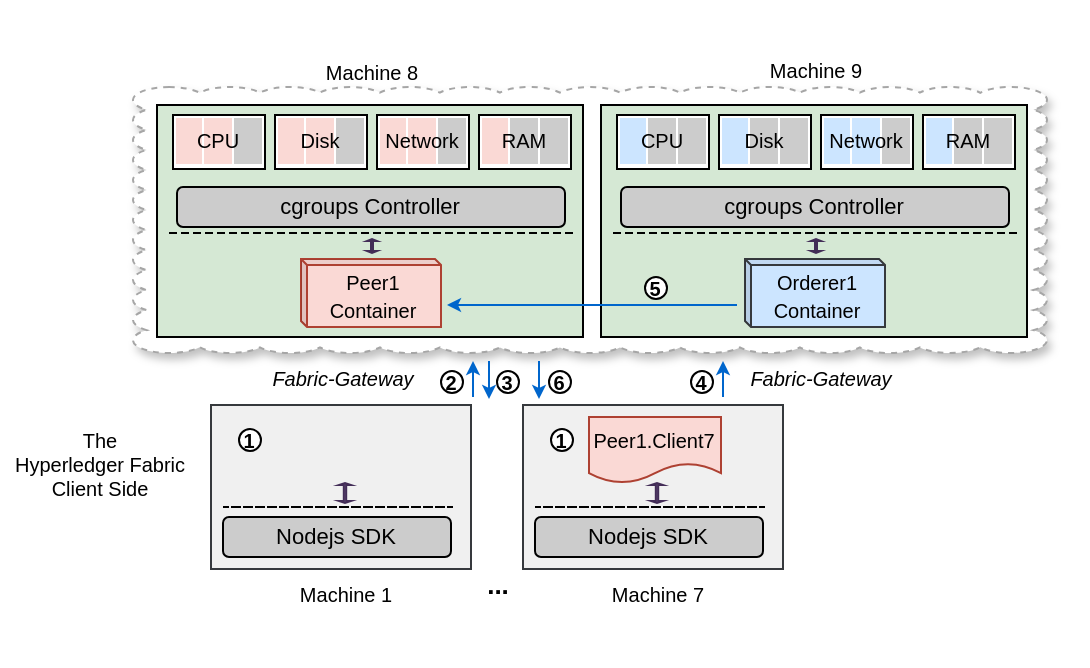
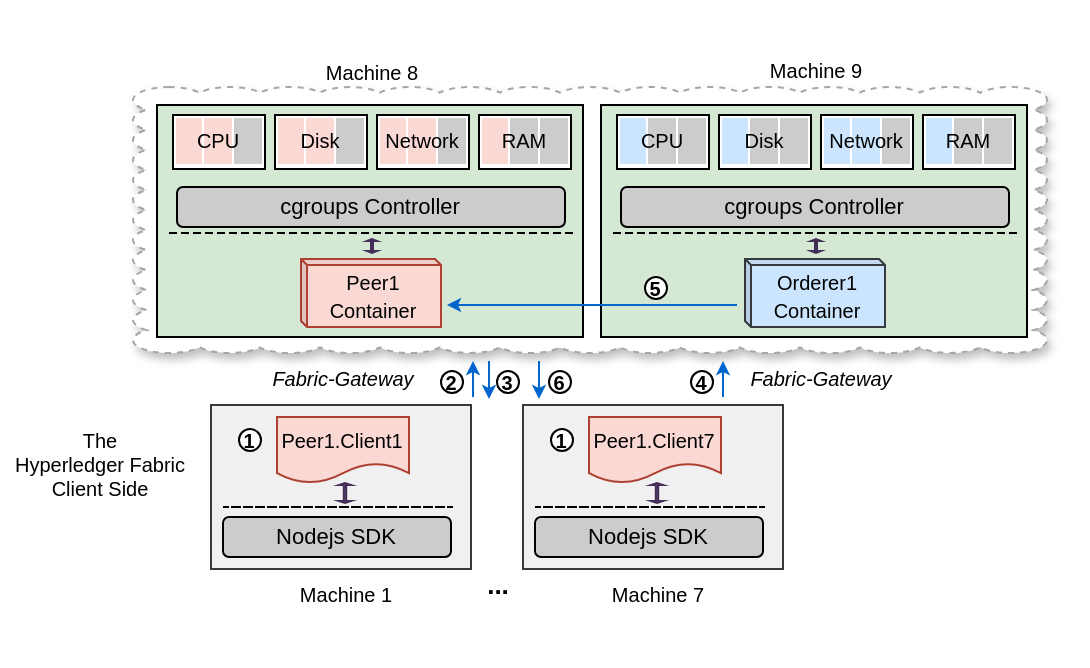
  <mxCell id="0" />
  <mxCell id="1" parent="0" />
  <mxCell id="2" value="" style="whiteSpace=wrap;html=1;shape=mxgraph.basic.cloud_rect;gradientColor=none;strokeColor=#A6A6A6;shadow=1;strokeWidth=1;perimeterSpacing=0;sketch=0;dashed=1;" parent="1" vertex="1"><mxGeometry x="66" y="43" width="457" height="133" as="geometry" /></mxCell>
  <mxCell id="3" value="&lt;font style=&quot;font-size: 10px;&quot;&gt;Machine 9&lt;/font&gt;" style="text;html=1;strokeColor=none;fillColor=none;align=center;verticalAlign=middle;whiteSpace=wrap;rounded=0;fontSize=10;" parent="1" vertex="1"><mxGeometry x="378" y="20" width="60" height="30" as="geometry" /></mxCell>
  <mxCell id="4" value="" style="rounded=0;whiteSpace=wrap;html=1;fillColor=#D5E8D4;" parent="1" vertex="1"><mxGeometry x="78" y="52" width="213" height="116" as="geometry" /></mxCell>
  <mxCell id="5" value="cgroups Controller" style="rounded=1;whiteSpace=wrap;html=1;fillColor=#CCCCCC;strokeColor=#000000;fontSize=11;" parent="1" vertex="1"><mxGeometry x="88" y="93" width="194" height="20" as="geometry" /></mxCell>
  <mxCell id="6" value="" style="endArrow=none;dashed=1;html=1;rounded=0;fontColor=#000000;shape=link;sketch=0;width=0;endSize=29;" parent="1" edge="1"><mxGeometry width="50" height="50" relative="1" as="geometry"><mxPoint x="286" y="116" as="sourcePoint" /><mxPoint x="84" y="116" as="targetPoint" /></mxGeometry></mxCell>
  <mxCell id="7" value="" style="html=1;shadow=0;dashed=0;align=center;verticalAlign=middle;shape=mxgraph.arrows2.twoWayArrow;dy=0.8;dx=1.0;fontColor=#ffffff;strokeColor=#432D57;fillColor=#76608a;direction=south;" parent="1" vertex="1"><mxGeometry x="183" y="119" width="5" height="7" as="geometry" /></mxCell>
  <mxCell id="8" value="" style="rounded=0;whiteSpace=wrap;html=1;shadow=0;labelBackgroundColor=none;fontSize=10;fontColor=#000000;strokeColor=#000000;fillColor=#FFFFFF;" parent="1" vertex="1"><mxGeometry x="86" y="57" width="46" height="27" as="geometry" /></mxCell>
  <mxCell id="9" value="" style="rounded=0;whiteSpace=wrap;html=1;shadow=0;fontSize=10;strokeColor=#FFFFFF;fillColor=#fad9d5;imageWidth=21;imageHeight=21;absoluteArcSize=1;" parent="1" vertex="1"><mxGeometry x="87" y="58" width="15" height="24" as="geometry" /></mxCell>
  <mxCell id="10" value="" style="rounded=0;whiteSpace=wrap;html=1;shadow=0;fontSize=10;strokeColor=#FFFFFF;fillColor=#fad9d5;imageWidth=21;imageHeight=21;absoluteArcSize=1;" parent="1" vertex="1"><mxGeometry x="101" y="58" width="15" height="24" as="geometry" /></mxCell>
  <mxCell id="11" value="" style="rounded=0;whiteSpace=wrap;html=1;shadow=0;fontSize=10;fontColor=#000000;strokeColor=#FFFFFF;fillColor=#CCCCCC;imageWidth=21;imageHeight=21;absoluteArcSize=1;" parent="1" vertex="1"><mxGeometry x="116" y="58" width="15" height="24" as="geometry" /></mxCell>
  <mxCell id="12" value="CPU" style="text;html=1;strokeColor=none;fillColor=none;align=center;verticalAlign=middle;whiteSpace=wrap;rounded=0;fontSize=10;" parent="1" vertex="1"><mxGeometry x="82" y="58" width="54" height="24" as="geometry" /></mxCell>
  <mxCell id="13" value="" style="rounded=0;whiteSpace=wrap;html=1;shadow=0;labelBackgroundColor=none;fontSize=10;fontColor=#000000;strokeColor=#000000;fillColor=#FFFFFF;" parent="1" vertex="1"><mxGeometry x="137" y="57" width="46" height="27" as="geometry" /></mxCell>
  <mxCell id="14" value="" style="rounded=0;whiteSpace=wrap;html=1;shadow=0;fontSize=10;strokeColor=#FFFFFF;fillColor=#fad9d5;imageWidth=21;imageHeight=21;absoluteArcSize=1;" parent="1" vertex="1"><mxGeometry x="138" y="58" width="15" height="24" as="geometry" /></mxCell>
  <mxCell id="15" value="" style="rounded=0;whiteSpace=wrap;html=1;shadow=0;fontSize=10;strokeColor=#FFFFFF;fillColor=#fad9d5;imageWidth=21;imageHeight=21;absoluteArcSize=1;" parent="1" vertex="1"><mxGeometry x="152" y="58" width="15" height="24" as="geometry" /></mxCell>
  <mxCell id="16" value="" style="rounded=0;whiteSpace=wrap;html=1;shadow=0;fontSize=10;fontColor=#000000;strokeColor=#FFFFFF;fillColor=#CCCCCC;imageWidth=21;imageHeight=21;absoluteArcSize=1;" parent="1" vertex="1"><mxGeometry x="167" y="58" width="15" height="24" as="geometry" /></mxCell>
  <mxCell id="17" value="Disk" style="text;html=1;strokeColor=none;fillColor=none;align=center;verticalAlign=middle;whiteSpace=wrap;rounded=0;fontSize=10;" parent="1" vertex="1"><mxGeometry x="133" y="58" width="54" height="24" as="geometry" /></mxCell>
  <mxCell id="18" value="" style="rounded=0;whiteSpace=wrap;html=1;shadow=0;labelBackgroundColor=none;fontSize=10;fontColor=#000000;strokeColor=#000000;fillColor=#FFFFFF;" parent="1" vertex="1"><mxGeometry x="188" y="57" width="46" height="27" as="geometry" /></mxCell>
  <mxCell id="19" value="" style="rounded=0;whiteSpace=wrap;html=1;shadow=0;fontSize=10;strokeColor=#FFFFFF;fillColor=#fad9d5;imageWidth=21;imageHeight=21;absoluteArcSize=1;" parent="1" vertex="1"><mxGeometry x="189" y="58" width="15" height="24" as="geometry" /></mxCell>
  <mxCell id="20" value="" style="rounded=0;whiteSpace=wrap;html=1;shadow=0;fontSize=10;strokeColor=#FFFFFF;fillColor=#fad9d5;imageWidth=21;imageHeight=21;absoluteArcSize=1;" parent="1" vertex="1"><mxGeometry x="203" y="58" width="15" height="24" as="geometry" /></mxCell>
  <mxCell id="21" value="" style="rounded=0;whiteSpace=wrap;html=1;shadow=0;fontSize=10;fontColor=#000000;strokeColor=#FFFFFF;fillColor=#CCCCCC;imageWidth=21;imageHeight=21;absoluteArcSize=1;" parent="1" vertex="1"><mxGeometry x="218" y="58" width="15" height="24" as="geometry" /></mxCell>
  <mxCell id="22" value="Network" style="text;html=1;strokeColor=none;fillColor=none;align=center;verticalAlign=middle;whiteSpace=wrap;rounded=0;fontSize=10;" parent="1" vertex="1"><mxGeometry x="184" y="58" width="54" height="24" as="geometry" /></mxCell>
  <mxCell id="23" value="&lt;font style=&quot;font-size: 10px;&quot;&gt;Peer1&lt;br style=&quot;&quot;&gt;Container&lt;/font&gt;" style="shape=cube;whiteSpace=wrap;html=1;boundedLbl=1;backgroundOutline=1;darkOpacity=0.05;darkOpacity2=0.1;shadow=0;size=3;fontSize=11;fillColor=#fad9d5;strokeColor=#ae4132;" parent="1" vertex="1"><mxGeometry x="150" y="129" width="70" height="34" as="geometry" /></mxCell>
  <mxCell id="24" value="&lt;font style=&quot;font-size: 10px;&quot;&gt;Machine 8&lt;/font&gt;" style="text;html=1;strokeColor=none;fillColor=none;align=center;verticalAlign=middle;whiteSpace=wrap;rounded=0;fontSize=10;" parent="1" vertex="1"><mxGeometry x="156" y="21" width="60" height="30" as="geometry" /></mxCell>
  <mxCell id="25" value="" style="rounded=0;whiteSpace=wrap;html=1;fillColor=#F0F0F0;strokeColor=#36393d;" parent="1" vertex="1"><mxGeometry x="261" y="202" width="130" height="82" as="geometry" /></mxCell>
  <mxCell id="26" value="Nodejs SDK" style="rounded=1;whiteSpace=wrap;html=1;fontSize=11;fillColor=#CCCCCC;strokeColor=#000000;" parent="1" vertex="1"><mxGeometry x="267" y="258" width="114" height="20" as="geometry" /></mxCell>
  <mxCell id="27" value="" style="endArrow=none;dashed=1;html=1;rounded=0;fontColor=#000000;shape=link;sketch=0;width=0;" parent="1" edge="1"><mxGeometry width="50" height="50" relative="1" as="geometry"><mxPoint x="382" y="253" as="sourcePoint" /><mxPoint x="267" y="253" as="targetPoint" /></mxGeometry></mxCell>
  <mxCell id="28" value="" style="html=1;shadow=0;dashed=0;align=center;verticalAlign=middle;shape=mxgraph.arrows2.twoWayArrow;dy=0.8;dx=1.0;fontColor=#ffffff;strokeColor=#432D57;fillColor=#76608a;direction=south;" parent="1" vertex="1"><mxGeometry x="325" y="241" width="6" height="10" as="geometry" /></mxCell>
  <mxCell id="29" value="&lt;font style=&quot;font-size: 10px;&quot;&gt;Peer1.Client7&lt;/font&gt;" style="shape=document;whiteSpace=wrap;html=1;boundedLbl=1;fillColor=#fad9d5;strokeColor=#ae4132;" parent="1" vertex="1"><mxGeometry x="294" y="208" width="66" height="33" as="geometry" /></mxCell>
  <mxCell id="30" value="&lt;font style=&quot;font-size: 10px;&quot;&gt;Machine 7&lt;/font&gt;" style="text;html=1;strokeColor=none;fillColor=none;align=center;verticalAlign=middle;whiteSpace=wrap;rounded=0;fontSize=10;" parent="1" vertex="1"><mxGeometry x="299" y="282" width="60" height="30" as="geometry" /></mxCell>
  <mxCell id="31" value="1" style="ellipse;whiteSpace=wrap;html=1;aspect=fixed;fontSize=10;strokeColor=#000000;fillColor=#FFFFFF;fontStyle=1" parent="1" vertex="1"><mxGeometry x="275" y="214" width="11" height="11" as="geometry" /></mxCell>
  <mxCell id="32" value="" style="rounded=0;whiteSpace=wrap;html=1;fillColor=#F0F0F0;strokeColor=#36393d;" parent="1" vertex="1"><mxGeometry x="105" y="202" width="130" height="82" as="geometry" /></mxCell>
  <mxCell id="33" value="Nodejs SDK" style="rounded=1;whiteSpace=wrap;html=1;fontSize=11;fillColor=#CCCCCC;strokeColor=#000000;" parent="1" vertex="1"><mxGeometry x="111" y="258" width="114" height="20" as="geometry" /></mxCell>
  <mxCell id="34" value="" style="endArrow=none;dashed=1;html=1;rounded=0;fontColor=#000000;shape=link;sketch=0;width=0;" parent="1" edge="1"><mxGeometry width="50" height="50" relative="1" as="geometry"><mxPoint x="226" y="253" as="sourcePoint" /><mxPoint x="111" y="253" as="targetPoint" /></mxGeometry></mxCell>
  <mxCell id="35" value="" style="html=1;shadow=0;dashed=0;align=center;verticalAlign=middle;shape=mxgraph.arrows2.twoWayArrow;dy=0.8;dx=1.0;fontColor=#ffffff;strokeColor=#432D57;fillColor=#76608a;direction=south;" parent="1" vertex="1"><mxGeometry x="169" y="241" width="6" height="10" as="geometry" /></mxCell>
+ <mxCell id="36" value="&lt;font style=&quot;font-size: 10px;&quot;&gt;Peer1.Client1&lt;/font&gt;" style="shape=document;whiteSpace=wrap;html=1;boundedLbl=1;fillColor=#fad9d5;strokeColor=#ae4132;" parent="1" vertex="1"><mxGeometry x="138" y="208" width="66" height="33" as="geometry" /></mxCell>
  <mxCell id="37" value="&lt;font style=&quot;font-size: 10px;&quot;&gt;Machine 1&lt;/font&gt;" style="text;html=1;strokeColor=none;fillColor=none;align=center;verticalAlign=middle;whiteSpace=wrap;rounded=0;fontSize=10;" parent="1" vertex="1"><mxGeometry x="143" y="282" width="60" height="30" as="geometry" /></mxCell>
  <mxCell id="38" value="1" style="ellipse;whiteSpace=wrap;html=1;aspect=fixed;fontSize=10;strokeColor=#000000;fillColor=#FFFFFF;fontStyle=1" parent="1" vertex="1"><mxGeometry x="119" y="214" width="11" height="11" as="geometry" /></mxCell>
  <mxCell id="39" value="&lt;b&gt;&lt;font style=&quot;font-size: 13px;&quot;&gt;...&lt;/font&gt;&lt;/b&gt;" style="text;html=1;strokeColor=none;fillColor=none;align=center;verticalAlign=middle;whiteSpace=wrap;rounded=0;fontSize=10;" parent="1" vertex="1"><mxGeometry x="219" y="277" width="60" height="30" as="geometry" /></mxCell>
  <mxCell id="40" value="" style="endArrow=classic;html=1;rounded=0;fontSize=10;strokeColor=#0066CC;endSize=4;startSize=4;" parent="1" edge="1"><mxGeometry width="50" height="50" relative="1" as="geometry"><mxPoint x="361" y="198" as="sourcePoint" /><mxPoint x="361" y="180" as="targetPoint" /></mxGeometry></mxCell>
  <mxCell id="41" value="4" style="ellipse;whiteSpace=wrap;html=1;aspect=fixed;fontSize=10;strokeColor=#000000;fillColor=#FFFFFF;fontStyle=1" parent="1" vertex="1"><mxGeometry x="345" y="185" width="11" height="11" as="geometry" /></mxCell>
  <mxCell id="42" value="" style="endArrow=classic;html=1;rounded=0;fontSize=10;strokeColor=#0066CC;endSize=4;startSize=4;" parent="1" edge="1"><mxGeometry width="50" height="50" relative="1" as="geometry"><mxPoint x="236" y="198" as="sourcePoint" /><mxPoint x="236" y="180" as="targetPoint" /></mxGeometry></mxCell>
  <mxCell id="43" value="" style="endArrow=classic;html=1;rounded=0;fontSize=10;strokeColor=#0066CC;endSize=4;startSize=4;jumpSize=6;" parent="1" edge="1"><mxGeometry width="50" height="50" relative="1" as="geometry"><mxPoint x="244" y="180" as="sourcePoint" /><mxPoint x="244" y="199" as="targetPoint" /></mxGeometry></mxCell>
  <mxCell id="44" value="" style="endArrow=classic;html=1;rounded=0;fontSize=10;strokeColor=#0066CC;endSize=4;startSize=4;jumpSize=6;" parent="1" edge="1"><mxGeometry width="50" height="50" relative="1" as="geometry"><mxPoint x="269" y="180" as="sourcePoint" /><mxPoint x="269" y="199" as="targetPoint" /></mxGeometry></mxCell>
  <mxCell id="45" value="2" style="ellipse;whiteSpace=wrap;html=1;aspect=fixed;fontSize=10;strokeColor=#000000;fillColor=#FFFFFF;fontStyle=1" parent="1" vertex="1"><mxGeometry x="220" y="185" width="11" height="11" as="geometry" /></mxCell>
  <mxCell id="46" value="3" style="ellipse;whiteSpace=wrap;html=1;aspect=fixed;fontSize=10;strokeColor=#000000;fillColor=#FFFFFF;fontStyle=1" parent="1" vertex="1"><mxGeometry x="248" y="185" width="11" height="11" as="geometry" /></mxCell>
  <mxCell id="47" value="6" style="ellipse;whiteSpace=wrap;html=1;aspect=fixed;fontSize=10;strokeColor=#000000;fillColor=#FFFFFF;fontStyle=1" parent="1" vertex="1"><mxGeometry x="274" y="185" width="11" height="11" as="geometry" /></mxCell>
  <mxCell id="48" value="" style="rounded=0;whiteSpace=wrap;html=1;shadow=0;labelBackgroundColor=none;fontSize=10;fontColor=#000000;strokeColor=#000000;fillColor=#FFFFFF;" parent="1" vertex="1"><mxGeometry x="239" y="57" width="46" height="27" as="geometry" /></mxCell>
  <mxCell id="49" value="" style="rounded=0;whiteSpace=wrap;html=1;shadow=0;fontSize=10;strokeColor=#FFFFFF;fillColor=#fad9d5;imageWidth=21;imageHeight=21;absoluteArcSize=1;" parent="1" vertex="1"><mxGeometry x="240" y="58" width="15" height="24" as="geometry" /></mxCell>
  <mxCell id="50" value="" style="rounded=0;whiteSpace=wrap;html=1;shadow=0;fontSize=10;strokeColor=#FFFFFF;fillColor=#CCCCCC;imageWidth=21;imageHeight=21;absoluteArcSize=1;" parent="1" vertex="1"><mxGeometry x="254" y="58" width="15" height="24" as="geometry" /></mxCell>
  <mxCell id="51" value="" style="rounded=0;whiteSpace=wrap;html=1;shadow=0;fontSize=10;fontColor=#000000;strokeColor=#FFFFFF;fillColor=#CCCCCC;imageWidth=21;imageHeight=21;absoluteArcSize=1;" parent="1" vertex="1"><mxGeometry x="269" y="58" width="15" height="24" as="geometry" /></mxCell>
  <mxCell id="52" value="RAM" style="text;html=1;strokeColor=none;fillColor=none;align=center;verticalAlign=middle;whiteSpace=wrap;rounded=0;fontSize=10;" parent="1" vertex="1"><mxGeometry x="235" y="58" width="54" height="24" as="geometry" /></mxCell>
  <mxCell id="53" value="" style="rounded=0;whiteSpace=wrap;html=1;fillColor=#D5E8D4;" parent="1" vertex="1"><mxGeometry x="300" y="52" width="213" height="116" as="geometry" /></mxCell>
  <mxCell id="54" value="cgroups Controller" style="rounded=1;whiteSpace=wrap;html=1;fillColor=#CCCCCC;strokeColor=#000000;fontSize=11;" parent="1" vertex="1"><mxGeometry x="310" y="93" width="194" height="20" as="geometry" /></mxCell>
  <mxCell id="55" value="" style="endArrow=none;dashed=1;html=1;rounded=0;fontColor=#000000;shape=link;sketch=0;width=0;endSize=29;" parent="1" edge="1"><mxGeometry width="50" height="50" relative="1" as="geometry"><mxPoint x="508" y="116" as="sourcePoint" /><mxPoint x="306" y="116" as="targetPoint" /></mxGeometry></mxCell>
  <mxCell id="56" value="" style="html=1;shadow=0;dashed=0;align=center;verticalAlign=middle;shape=mxgraph.arrows2.twoWayArrow;dy=0.8;dx=1.0;fontColor=#ffffff;strokeColor=#432D57;fillColor=#76608a;direction=south;" parent="1" vertex="1"><mxGeometry x="405" y="119" width="5" height="7" as="geometry" /></mxCell>
  <mxCell id="57" value="" style="rounded=0;whiteSpace=wrap;html=1;shadow=0;labelBackgroundColor=none;fontSize=10;fontColor=#000000;strokeColor=#000000;fillColor=#FFFFFF;" parent="1" vertex="1"><mxGeometry x="308" y="57" width="46" height="27" as="geometry" /></mxCell>
  <mxCell id="58" value="" style="rounded=0;whiteSpace=wrap;html=1;shadow=0;fontSize=10;strokeColor=#FFFFFF;fillColor=#CCE5FF;imageWidth=21;imageHeight=21;absoluteArcSize=1;" parent="1" vertex="1"><mxGeometry x="309" y="58" width="15" height="24" as="geometry" /></mxCell>
  <mxCell id="59" value="" style="rounded=0;whiteSpace=wrap;html=1;shadow=0;fontSize=10;strokeColor=#FFFFFF;fillColor=#CCCCCC;imageWidth=21;imageHeight=21;absoluteArcSize=1;" parent="1" vertex="1"><mxGeometry x="323" y="58" width="15" height="24" as="geometry" /></mxCell>
  <mxCell id="60" value="" style="rounded=0;whiteSpace=wrap;html=1;shadow=0;fontSize=10;fontColor=#000000;strokeColor=#FFFFFF;fillColor=#CCCCCC;imageWidth=21;imageHeight=21;absoluteArcSize=1;" parent="1" vertex="1"><mxGeometry x="338" y="58" width="15" height="24" as="geometry" /></mxCell>
  <mxCell id="61" value="CPU" style="text;html=1;strokeColor=none;fillColor=none;align=center;verticalAlign=middle;whiteSpace=wrap;rounded=0;fontSize=10;" parent="1" vertex="1"><mxGeometry x="304" y="58" width="54" height="24" as="geometry" /></mxCell>
  <mxCell id="62" value="" style="rounded=0;whiteSpace=wrap;html=1;shadow=0;labelBackgroundColor=none;fontSize=10;fontColor=#000000;strokeColor=#000000;fillColor=#FFFFFF;" parent="1" vertex="1"><mxGeometry x="359" y="57" width="46" height="27" as="geometry" /></mxCell>
  <mxCell id="63" value="" style="rounded=0;whiteSpace=wrap;html=1;shadow=0;fontSize=10;strokeColor=#FFFFFF;fillColor=#CCE5FF;imageWidth=21;imageHeight=21;absoluteArcSize=1;" parent="1" vertex="1"><mxGeometry x="360" y="58" width="15" height="24" as="geometry" /></mxCell>
  <mxCell id="64" value="" style="rounded=0;whiteSpace=wrap;html=1;shadow=0;fontSize=10;strokeColor=#FFFFFF;fillColor=#CCCCCC;imageWidth=21;imageHeight=21;absoluteArcSize=1;" parent="1" vertex="1"><mxGeometry x="374" y="58" width="15" height="24" as="geometry" /></mxCell>
  <mxCell id="65" value="" style="rounded=0;whiteSpace=wrap;html=1;shadow=0;fontSize=10;fontColor=#000000;strokeColor=#FFFFFF;fillColor=#CCCCCC;imageWidth=21;imageHeight=21;absoluteArcSize=1;" parent="1" vertex="1"><mxGeometry x="389" y="58" width="15" height="24" as="geometry" /></mxCell>
  <mxCell id="66" value="Disk" style="text;html=1;strokeColor=none;fillColor=none;align=center;verticalAlign=middle;whiteSpace=wrap;rounded=0;fontSize=10;" parent="1" vertex="1"><mxGeometry x="355" y="58" width="54" height="24" as="geometry" /></mxCell>
  <mxCell id="67" value="" style="rounded=0;whiteSpace=wrap;html=1;shadow=0;labelBackgroundColor=none;fontSize=10;fontColor=#000000;strokeColor=#000000;fillColor=#FFFFFF;" parent="1" vertex="1"><mxGeometry x="410" y="57" width="46" height="27" as="geometry" /></mxCell>
  <mxCell id="68" value="" style="rounded=0;whiteSpace=wrap;html=1;shadow=0;fontSize=10;strokeColor=#FFFFFF;fillColor=#CCE5FF;imageWidth=21;imageHeight=21;absoluteArcSize=1;" parent="1" vertex="1"><mxGeometry x="411" y="58" width="15" height="24" as="geometry" /></mxCell>
  <mxCell id="69" value="" style="rounded=0;whiteSpace=wrap;html=1;shadow=0;fontSize=10;strokeColor=#FFFFFF;fillColor=#CCE5FF;imageWidth=21;imageHeight=21;absoluteArcSize=1;" parent="1" vertex="1"><mxGeometry x="425" y="58" width="15" height="24" as="geometry" /></mxCell>
  <mxCell id="70" value="" style="rounded=0;whiteSpace=wrap;html=1;shadow=0;fontSize=10;fontColor=#000000;strokeColor=#FFFFFF;fillColor=#CCCCCC;imageWidth=21;imageHeight=21;absoluteArcSize=1;" parent="1" vertex="1"><mxGeometry x="440" y="58" width="15" height="24" as="geometry" /></mxCell>
  <mxCell id="71" value="Network" style="text;html=1;strokeColor=none;fillColor=none;align=center;verticalAlign=middle;whiteSpace=wrap;rounded=0;fontSize=10;" parent="1" vertex="1"><mxGeometry x="406" y="58" width="54" height="24" as="geometry" /></mxCell>
  <mxCell id="72" value="&lt;font style=&quot;font-size: 10px;&quot;&gt;Orderer1&lt;br style=&quot;&quot;&gt;Container&lt;/font&gt;" style="shape=cube;whiteSpace=wrap;html=1;boundedLbl=1;backgroundOutline=1;darkOpacity=0.05;darkOpacity2=0.1;shadow=0;size=3;fontSize=11;fillColor=#cce5ff;strokeColor=#36393d;" parent="1" vertex="1"><mxGeometry x="372" y="129" width="70" height="34" as="geometry" /></mxCell>
  <mxCell id="73" value="" style="rounded=0;whiteSpace=wrap;html=1;shadow=0;labelBackgroundColor=none;fontSize=10;fontColor=#000000;strokeColor=#000000;fillColor=#FFFFFF;" parent="1" vertex="1"><mxGeometry x="461" y="57" width="46" height="27" as="geometry" /></mxCell>
  <mxCell id="74" value="" style="rounded=0;whiteSpace=wrap;html=1;shadow=0;fontSize=10;strokeColor=#FFFFFF;fillColor=#CCE5FF;imageWidth=21;imageHeight=21;absoluteArcSize=1;" parent="1" vertex="1"><mxGeometry x="462" y="58" width="15" height="24" as="geometry" /></mxCell>
  <mxCell id="75" value="" style="rounded=0;whiteSpace=wrap;html=1;shadow=0;fontSize=10;strokeColor=#FFFFFF;fillColor=#CCCCCC;imageWidth=21;imageHeight=21;absoluteArcSize=1;" parent="1" vertex="1"><mxGeometry x="476" y="58" width="15" height="24" as="geometry" /></mxCell>
  <mxCell id="76" value="" style="rounded=0;whiteSpace=wrap;html=1;shadow=0;fontSize=10;fontColor=#000000;strokeColor=#FFFFFF;fillColor=#CCCCCC;imageWidth=21;imageHeight=21;absoluteArcSize=1;" parent="1" vertex="1"><mxGeometry x="491" y="58" width="15" height="24" as="geometry" /></mxCell>
  <mxCell id="77" value="RAM" style="text;html=1;strokeColor=none;fillColor=none;align=center;verticalAlign=middle;whiteSpace=wrap;rounded=0;fontSize=10;" parent="1" vertex="1"><mxGeometry x="457" y="58" width="54" height="24" as="geometry" /></mxCell>
  <mxCell id="78" value="" style="endArrow=classic;html=1;rounded=0;fontSize=10;strokeColor=#0066CC;endSize=4;startSize=4;jumpSize=6;" parent="1" edge="1"><mxGeometry width="50" height="50" relative="1" as="geometry"><mxPoint x="368" y="152" as="sourcePoint" /><mxPoint x="223" y="152" as="targetPoint" /></mxGeometry></mxCell>
  <mxCell id="79" value="5" style="ellipse;whiteSpace=wrap;html=1;aspect=fixed;fontSize=10;strokeColor=#000000;fillColor=#FFFFFF;fontStyle=1" parent="1" vertex="1"><mxGeometry x="322" y="138" width="11" height="11" as="geometry" /></mxCell>
  <mxCell id="80" value="&lt;span style=&quot;font-size: 10px;&quot;&gt;&lt;i&gt;Fabric-Gateway&lt;/i&gt;&lt;/span&gt;" style="text;html=1;strokeColor=none;fillColor=none;align=center;verticalAlign=middle;whiteSpace=wrap;rounded=0;fontSize=8;" parent="1" vertex="1"><mxGeometry x="127" y="174" width="89" height="30" as="geometry" /></mxCell>
  <mxCell id="81" value="&lt;span style=&quot;font-size: 10px;&quot;&gt;&lt;i&gt;Fabric-Gateway&lt;/i&gt;&lt;/span&gt;" style="text;html=1;strokeColor=none;fillColor=none;align=center;verticalAlign=middle;whiteSpace=wrap;rounded=0;fontSize=8;" parent="1" vertex="1"><mxGeometry x="366" y="174" width="89" height="30" as="geometry" /></mxCell>
  <mxCell id="82" value="&lt;font style=&quot;font-size: 10px;&quot;&gt;The Hyperledger&amp;nbsp;Fabric&lt;br&gt;Client Side&lt;br&gt;&lt;/font&gt;" style="text;html=1;strokeColor=none;fillColor=none;align=center;verticalAlign=middle;whiteSpace=wrap;rounded=0;fontSize=8;" vertex="1" parent="1"><mxGeometry x="20" y="217" width="60" height="30" as="geometry" /></mxCell>
